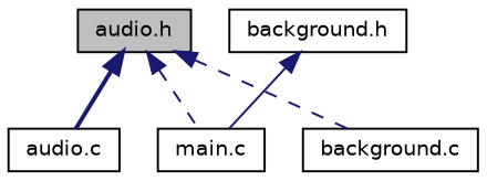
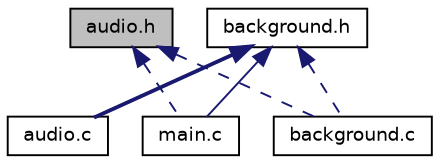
  digraph {
    node [color=black fillcolor=white fontname=Helvetica fontsize=10 shape=record style=filled]
    edge [color=midnightblue dir=back fontname=Helvetica fontsize=10 labelfontname=Helvetica labelfontsize=10 style=dashed]
    n1 [fillcolor=grey75 fontcolor=black height=0.2 label="audio.h" width=0.4]
    n2 [height=0.2 label="audio.c" width=0.4]
    n3 [height=0.2 label="main.c" width=0.4]
    n4 [height=0.2 label="background.c" width=0.4]
    n5 [height=0.2 label="background.h" width=0.4]
-   n1 -> n2 [style=bold]
+   n5 -> n2 [style=bold]
    n1 -> n3
    n1 -> n4
    n5 -> n3 [style=solid]
+   n5 -> n4
  }
